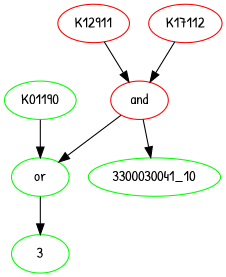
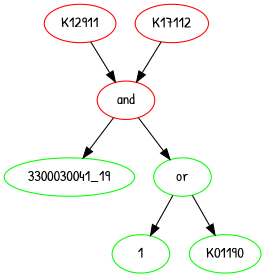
  strict digraph {
    fontname="Patrick Hand"
    node [color=green fontname="Patrick Hand"]
    edge [fontname="Patrick Hand"]
-   n1 [label="3300030041_10"]
-   n2 [label=3]
+   n1 [label="3300030041_19"]
+   n2 [label=1]
    n3 [label=or]
    n4 [label=K01190]
    n5 [color=red label=and]
    n6 [color=red label=K12911]
    n7 [color=red label=K17112]
    n3 -> n2
-   n4 -> n3
+   n3 -> n4
    n5 -> n1
    n5 -> n3
    n6 -> n5
    n7 -> n5
  }
